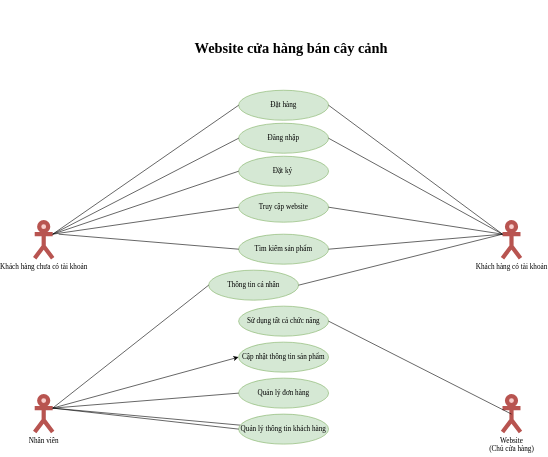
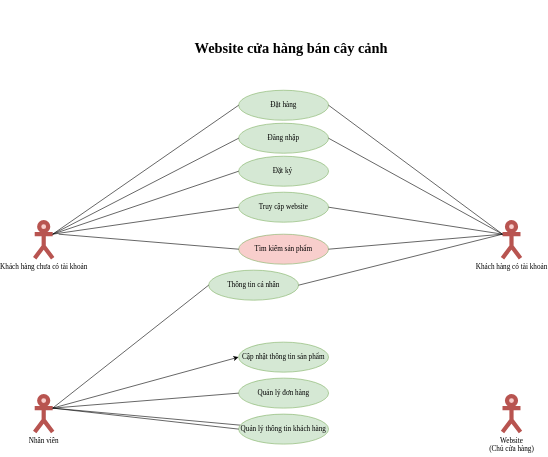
  <mxCell id="0" />
  <mxCell id="1" parent="0" />
  <mxCell id="2" value="Khách hàng chưa có tài khoản" style="shape=umlActor;verticalLabelPosition=bottom;verticalAlign=top;html=1;outlineConnect=0;fillColor=#f8cecc;strokeColor=#b85450;strokeWidth=7;fontFamily=Times New Roman;" parent="1" vertex="1"><mxGeometry x="20" y="370" width="30" height="60" as="geometry" /></mxCell>
  <mxCell id="3" value="Khách hàng có tài khoản" style="shape=umlActor;verticalLabelPosition=bottom;verticalAlign=top;html=1;outlineConnect=0;fillColor=#f8cecc;strokeColor=#b85450;strokeWidth=7;fontFamily=Times New Roman;" parent="1" vertex="1"><mxGeometry x="800" y="370" width="30" height="60" as="geometry" /></mxCell>
  <mxCell id="4" value="Website&lt;br&gt;(Chủ cửa hàng)" style="shape=umlActor;verticalLabelPosition=bottom;verticalAlign=top;html=1;outlineConnect=0;fillColor=#f8cecc;strokeColor=#b85450;strokeWidth=7;fontFamily=Times New Roman;" parent="1" vertex="1"><mxGeometry x="800" y="660" width="30" height="60" as="geometry" /></mxCell>
  <mxCell id="5" value="Nhân viên" style="shape=umlActor;verticalLabelPosition=bottom;verticalAlign=top;html=1;outlineConnect=0;fillColor=#f8cecc;strokeColor=#b85450;strokeWidth=7;fontFamily=Times New Roman;" parent="1" vertex="1"><mxGeometry x="20" y="660" width="30" height="60" as="geometry" /></mxCell>
  <mxCell id="6" value="Đăng nhập" style="ellipse;whiteSpace=wrap;html=1;fillColor=#d5e8d4;strokeColor=#82b366;fontFamily=Times New Roman;" parent="1" vertex="1"><mxGeometry x="360" y="205" width="150" height="50" as="geometry" /></mxCell>
  <mxCell id="7" value="Đặt ký&amp;nbsp;" style="ellipse;whiteSpace=wrap;html=1;fillColor=#d5e8d4;strokeColor=#82b366;fontFamily=Times New Roman;" parent="1" vertex="1"><mxGeometry x="360" y="260" width="150" height="50" as="geometry" /></mxCell>
  <mxCell id="8" value="Truy cập website" style="ellipse;whiteSpace=wrap;html=1;fillColor=#d5e8d4;strokeColor=#82b366;fontFamily=Times New Roman;" parent="1" vertex="1"><mxGeometry x="360" y="320" width="150" height="50" as="geometry" /></mxCell>
  <mxCell id="9" value="Thông tin cá nhân" style="ellipse;whiteSpace=wrap;html=1;fillColor=#d5e8d4;strokeColor=#82b366;fontFamily=Times New Roman;" parent="1" vertex="1"><mxGeometry x="310" y="450" width="150" height="50" as="geometry" /></mxCell>
- <mxCell id="10" value="Sử dụng tất cả chức năng" style="ellipse;whiteSpace=wrap;html=1;fillColor=#d5e8d4;strokeColor=#82b366;fontFamily=Times New Roman;" parent="1" vertex="1"><mxGeometry x="360" y="510" width="150" height="50" as="geometry" /></mxCell>
  <mxCell id="11" value="Đặt hàng" style="ellipse;whiteSpace=wrap;html=1;fillColor=#d5e8d4;strokeColor=#82b366;fontFamily=Times New Roman;" parent="1" vertex="1"><mxGeometry x="360" y="150" width="150" height="50" as="geometry" /></mxCell>
  <mxCell id="12" value="Cập nhật thông tin sản phẩm" style="ellipse;whiteSpace=wrap;html=1;fillColor=#d5e8d4;strokeColor=#82b366;fontFamily=Times New Roman;" parent="1" vertex="1"><mxGeometry x="360" y="570" width="150" height="50" as="geometry" /></mxCell>
  <mxCell id="13" value="Quản lý đơn hàng" style="ellipse;whiteSpace=wrap;html=1;fillColor=#d5e8d4;strokeColor=#82b366;fontFamily=Times New Roman;" parent="1" vertex="1"><mxGeometry x="360" y="630" width="150" height="50" as="geometry" /></mxCell>
- <mxCell id="14" value="Tìm kiếm sản phẩm" style="ellipse;whiteSpace=wrap;html=1;fillColor=#d5e8d4;strokeColor=#82b366;fontFamily=Times New Roman;" parent="1" vertex="1"><mxGeometry x="360" y="390" width="150" height="50" as="geometry" /></mxCell>
+ <mxCell id="14" value="Tìm kiếm sản phẩm" style="ellipse;whiteSpace=wrap;html=1;fillColor=#f8cecc;strokeColor=#82b366;fontFamily=Times New Roman;" parent="1" vertex="1"><mxGeometry x="360" y="390" width="150" height="50" as="geometry" /></mxCell>
  <mxCell id="15" value="" style="endArrow=none;html=1;rounded=0;exitX=1;exitY=0.333;exitDx=0;exitDy=0;exitPerimeter=0;entryX=0;entryY=0.5;entryDx=0;entryDy=0;fontFamily=Times New Roman;" parent="1" source="2" target="11" edge="1"><mxGeometry width="50" height="50" relative="1" as="geometry"><mxPoint x="190" y="340" as="sourcePoint" /><mxPoint x="240" y="290" as="targetPoint" /></mxGeometry></mxCell>
  <mxCell id="16" value="" style="endArrow=none;html=1;rounded=0;exitX=0;exitY=0.333;exitDx=0;exitDy=0;exitPerimeter=0;entryX=1;entryY=0.5;entryDx=0;entryDy=0;fontFamily=Times New Roman;" parent="1" source="3" target="11" edge="1"><mxGeometry width="50" height="50" relative="1" as="geometry"><mxPoint x="60" y="400" as="sourcePoint" /><mxPoint x="370" y="185" as="targetPoint" /></mxGeometry></mxCell>
  <mxCell id="17" value="" style="endArrow=none;html=1;rounded=0;entryX=0;entryY=0.5;entryDx=0;entryDy=0;fontFamily=Times New Roman;" parent="1" target="6" edge="1"><mxGeometry width="50" height="50" relative="1" as="geometry"><mxPoint x="50" y="390" as="sourcePoint" /><mxPoint x="370" y="185" as="targetPoint" /></mxGeometry></mxCell>
  <mxCell id="18" value="" style="endArrow=none;html=1;rounded=0;entryX=1;entryY=0.5;entryDx=0;entryDy=0;fontFamily=Times New Roman;" parent="1" target="6" edge="1"><mxGeometry width="50" height="50" relative="1" as="geometry"><mxPoint x="800" y="390" as="sourcePoint" /><mxPoint x="520" y="185" as="targetPoint" /></mxGeometry></mxCell>
  <mxCell id="19" value="" style="endArrow=none;html=1;rounded=0;entryX=0;entryY=0.5;entryDx=0;entryDy=0;fontFamily=Times New Roman;" parent="1" target="7" edge="1"><mxGeometry width="50" height="50" relative="1" as="geometry"><mxPoint x="50" y="390" as="sourcePoint" /><mxPoint x="370" y="240" as="targetPoint" /></mxGeometry></mxCell>
  <mxCell id="20" value="" style="endArrow=none;html=1;rounded=0;entryX=1;entryY=0.5;entryDx=0;entryDy=0;exitX=0;exitY=0.333;exitDx=0;exitDy=0;exitPerimeter=0;fontFamily=Times New Roman;" parent="1" source="3" target="8" edge="1"><mxGeometry width="50" height="50" relative="1" as="geometry"><mxPoint x="70" y="410" as="sourcePoint" /><mxPoint x="380" y="250" as="targetPoint" /></mxGeometry></mxCell>
  <mxCell id="21" value="" style="endArrow=none;html=1;rounded=0;entryX=0;entryY=0.5;entryDx=0;entryDy=0;exitX=1;exitY=0.333;exitDx=0;exitDy=0;exitPerimeter=0;fontFamily=Times New Roman;" parent="1" source="2" target="8" edge="1"><mxGeometry width="50" height="50" relative="1" as="geometry"><mxPoint x="60" y="400" as="sourcePoint" /><mxPoint x="370" y="295" as="targetPoint" /></mxGeometry></mxCell>
  <mxCell id="22" value="" style="endArrow=none;html=1;rounded=0;entryX=0;entryY=0.333;entryDx=0;entryDy=0;exitX=1;exitY=0.5;exitDx=0;exitDy=0;entryPerimeter=0;fontFamily=Times New Roman;" parent="1" source="9" target="3" edge="1"><mxGeometry width="50" height="50" relative="1" as="geometry"><mxPoint x="70" y="410" as="sourcePoint" /><mxPoint x="380" y="365" as="targetPoint" /></mxGeometry></mxCell>
- <mxCell id="23" value="" style="endArrow=none;html=1;rounded=0;entryX=0.5;entryY=0.5;entryDx=0;entryDy=0;exitX=1;exitY=0.5;exitDx=0;exitDy=0;entryPerimeter=0;fontFamily=Times New Roman;" parent="1" source="10" target="4" edge="1"><mxGeometry width="50" height="50" relative="1" as="geometry"><mxPoint x="520" y="415" as="sourcePoint" /><mxPoint x="810" y="400" as="targetPoint" /></mxGeometry></mxCell>
  <mxCell id="24" value="" style="endArrow=none;html=1;rounded=0;entryX=0;entryY=0.5;entryDx=0;entryDy=0;exitX=1;exitY=0.333;exitDx=0;exitDy=0;exitPerimeter=0;fontFamily=Times New Roman;" parent="1" source="5" target="9" edge="1"><mxGeometry width="50" height="50" relative="1" as="geometry"><mxPoint x="530" y="425" as="sourcePoint" /><mxPoint x="820" y="410" as="targetPoint" /></mxGeometry></mxCell>
  <mxCell id="25" value="" style="endArrow=classic;html=1;rounded=0;entryX=0;entryY=0.5;entryDx=0;entryDy=0;exitX=1;exitY=0.333;exitDx=0;exitDy=0;exitPerimeter=0;fontFamily=Times New Roman;" parent="1" source="5" target="12" edge="1"><mxGeometry width="50" height="50" relative="1" as="geometry"><mxPoint x="540" y="435" as="sourcePoint" /><mxPoint x="830" y="420" as="targetPoint" /></mxGeometry></mxCell>
  <mxCell id="26" value="" style="endArrow=none;html=1;rounded=0;exitX=1;exitY=0.333;exitDx=0;exitDy=0;exitPerimeter=0;fontFamily=Times New Roman;" parent="1" source="5" target="29" edge="1"><mxGeometry width="50" height="50" relative="1" as="geometry"><mxPoint x="60" y="690" as="sourcePoint" /><mxPoint x="370" y="535" as="targetPoint" /></mxGeometry></mxCell>
  <mxCell id="27" value="" style="endArrow=none;html=1;rounded=0;entryX=0;entryY=0.5;entryDx=0;entryDy=0;exitX=1;exitY=0.333;exitDx=0;exitDy=0;exitPerimeter=0;fontFamily=Times New Roman;" parent="1" source="5" target="13" edge="1"><mxGeometry width="50" height="50" relative="1" as="geometry"><mxPoint x="60" y="680" as="sourcePoint" /><mxPoint x="370" y="595" as="targetPoint" /></mxGeometry></mxCell>
  <mxCell id="28" value="" style="endArrow=none;html=1;rounded=0;entryX=0;entryY=0.5;entryDx=0;entryDy=0;fontFamily=Times New Roman;" parent="1" target="14" edge="1"><mxGeometry width="50" height="50" relative="1" as="geometry"><mxPoint x="60" y="390" as="sourcePoint" /><mxPoint x="370" y="485" as="targetPoint" /></mxGeometry></mxCell>
  <mxCell id="29" value="Quản lý thông tin khách hàng" style="ellipse;whiteSpace=wrap;html=1;fillColor=#d5e8d4;strokeColor=#82b366;fontFamily=Times New Roman;" parent="1" vertex="1"><mxGeometry x="360" y="690" width="150" height="50" as="geometry" /></mxCell>
  <mxCell id="30" value="" style="endArrow=none;html=1;rounded=0;entryX=0;entryY=0.5;entryDx=0;entryDy=0;fontFamily=Times New Roman;" parent="1" target="29" edge="1"><mxGeometry width="50" height="50" relative="1" as="geometry"><mxPoint x="50" y="680" as="sourcePoint" /><mxPoint x="370" y="665" as="targetPoint" /></mxGeometry></mxCell>
  <mxCell id="31" value="&lt;h1&gt;&lt;font&gt;Website cửa hàng bán cây cảnh&lt;/font&gt;&lt;/h1&gt;" style="text;html=1;strokeColor=none;fillColor=none;align=center;verticalAlign=middle;whiteSpace=wrap;rounded=0;fontFamily=Times New Roman;" parent="1" vertex="1"><mxGeometry x="188" y="20" width="520" height="120" as="geometry" /></mxCell>
  <mxCell id="32" value="" style="endArrow=none;html=1;rounded=0;fontFamily=Times New Roman;exitX=1;exitY=0.5;exitDx=0;exitDy=0;" edge="1" parent="1" source="14"><mxGeometry width="50" height="50" relative="1" as="geometry"><mxPoint x="50" y="390" as="sourcePoint" /><mxPoint x="800" y="390" as="targetPoint" /></mxGeometry></mxCell>
